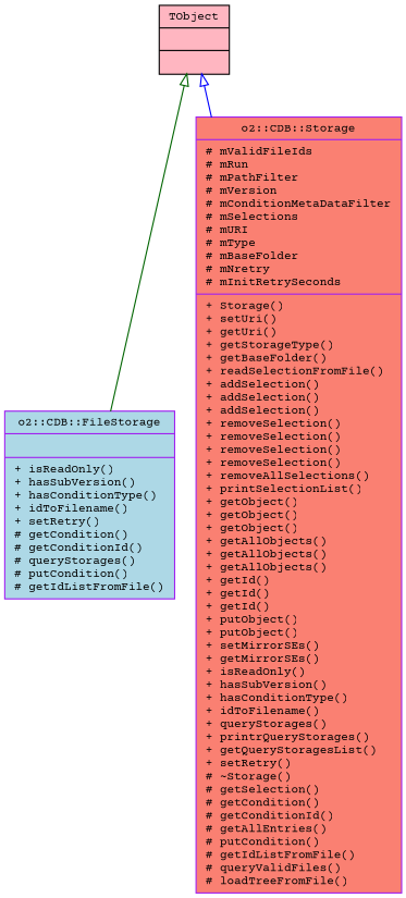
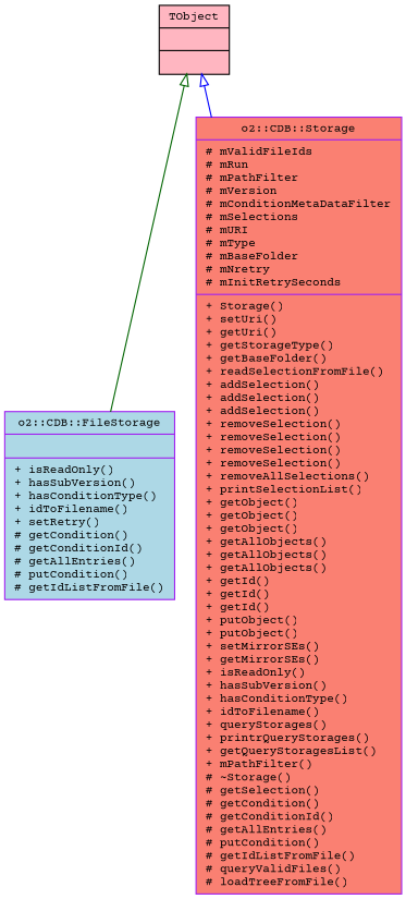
  digraph {
    fontname="Courier Prime"
    node [color=purple fontname="Courier Prime" fontsize=10 shape=record style=filled]
    edge [arrowtail=onormal dir=back fontname="Courier Prime" fontsize=10 labelfontname=Helvetica labelfontsize=10 style=solid]
-   n1 [fillcolor=lightblue fontcolor=black height=0.2 label="{o2::CDB::FileStorage\n||+ isReadOnly()\l+ hasSubVersion()\l+ hasConditionType()\l+ idToFilename()\l+ setRetry()\l# getCondition()\l# getConditionId()\l# queryStorages()\l# putCondition()\l# getIdListFromFile()\l}" width=0.4]
-   n2 [fillcolor=salmon height=0.2 label="{o2::CDB::Storage\n|# mValidFileIds\l# mRun\l# mPathFilter\l# mVersion\l# mConditionMetaDataFilter\l# mSelections\l# mURI\l# mType\l# mBaseFolder\l# mNretry\l# mInitRetrySeconds\l|+ Storage()\l+ setUri()\l+ getUri()\l+ getStorageType()\l+ getBaseFolder()\l+ readSelectionFromFile()\l+ addSelection()\l+ addSelection()\l+ addSelection()\l+ removeSelection()\l+ removeSelection()\l+ removeSelection()\l+ removeSelection()\l+ removeAllSelections()\l+ printSelectionList()\l+ getObject()\l+ getObject()\l+ getObject()\l+ getAllObjects()\l+ getAllObjects()\l+ getAllObjects()\l+ getId()\l+ getId()\l+ getId()\l+ putObject()\l+ putObject()\l+ setMirrorSEs()\l+ getMirrorSEs()\l+ isReadOnly()\l+ hasSubVersion()\l+ hasConditionType()\l+ idToFilename()\l+ queryStorages()\l+ printrQueryStorages()\l+ getQueryStoragesList()\l+ setRetry()\l# ~Storage()\l# getSelection()\l# getCondition()\l# getConditionId()\l# getAllEntries()\l# putCondition()\l# getIdListFromFile()\l# queryValidFiles()\l# loadTreeFromFile()\l}" width=0.4]
+   n1 [fillcolor=lightblue fontcolor=black height=0.2 label="{o2::CDB::FileStorage\n||+ isReadOnly()\l+ hasSubVersion()\l+ hasConditionType()\l+ idToFilename()\l+ setRetry()\l# getCondition()\l# getConditionId()\l# getAllEntries()\l# putCondition()\l# getIdListFromFile()\l}" width=0.4]
+   n2 [fillcolor=salmon height=0.2 label="{o2::CDB::Storage\n|# mValidFileIds\l# mRun\l# mPathFilter\l# mVersion\l# mConditionMetaDataFilter\l# mSelections\l# mURI\l# mType\l# mBaseFolder\l# mNretry\l# mInitRetrySeconds\l|+ Storage()\l+ setUri()\l+ getUri()\l+ getStorageType()\l+ getBaseFolder()\l+ readSelectionFromFile()\l+ addSelection()\l+ addSelection()\l+ addSelection()\l+ removeSelection()\l+ removeSelection()\l+ removeSelection()\l+ removeSelection()\l+ removeAllSelections()\l+ printSelectionList()\l+ getObject()\l+ getObject()\l+ getObject()\l+ getAllObjects()\l+ getAllObjects()\l+ getAllObjects()\l+ getId()\l+ getId()\l+ getId()\l+ putObject()\l+ putObject()\l+ setMirrorSEs()\l+ getMirrorSEs()\l+ isReadOnly()\l+ hasSubVersion()\l+ hasConditionType()\l+ idToFilename()\l+ queryStorages()\l+ printrQueryStorages()\l+ getQueryStoragesList()\l+ mPathFilter()\l# ~Storage()\l# getSelection()\l# getCondition()\l# getConditionId()\l# getAllEntries()\l# putCondition()\l# getIdListFromFile()\l# queryValidFiles()\l# loadTreeFromFile()\l}" width=0.4]
    n3 [color=black fillcolor=lightpink height=0.2 label="{TObject\n||}" width=0.4]
    n3 -> n1 [color=darkgreen]
    n3 -> n2 [color=blue]
  }
